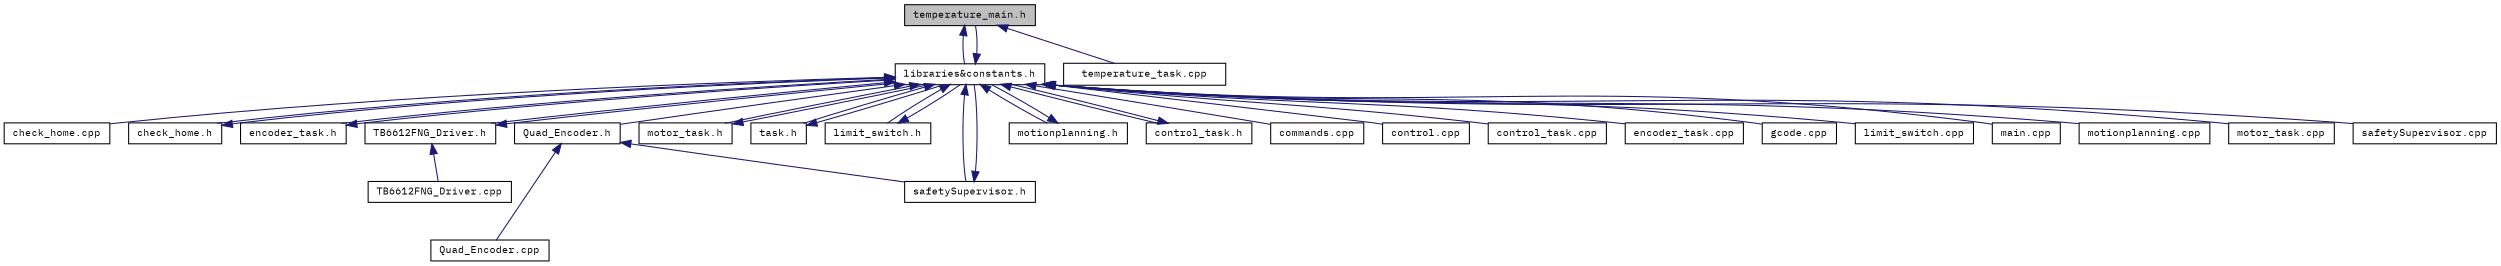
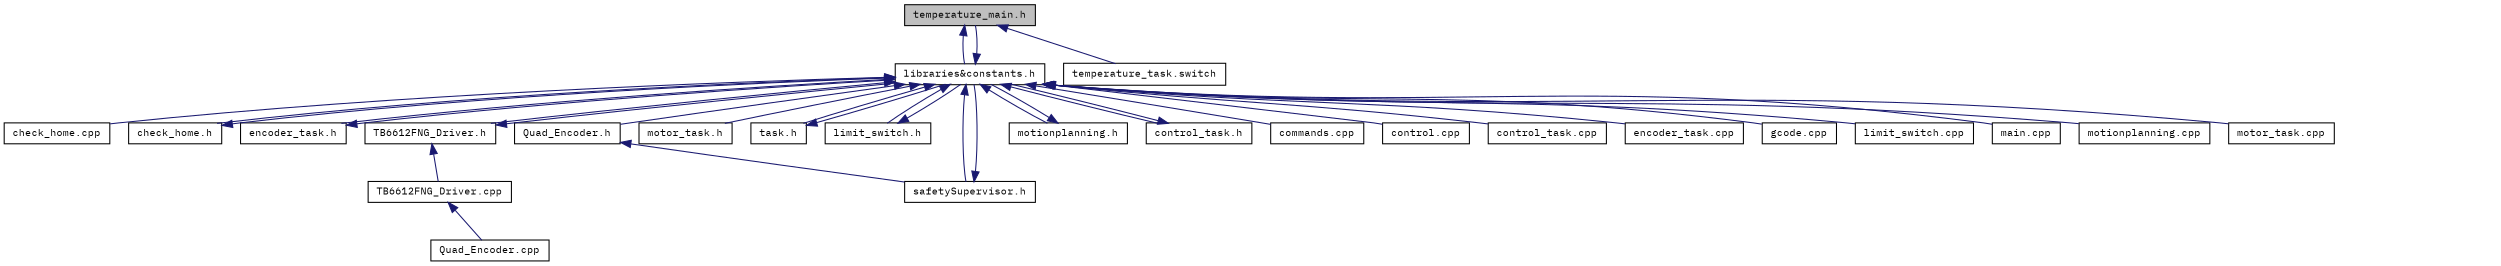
  digraph {
    fontname="IBM Plex Mono"
    node [color=black fillcolor=white fontname="IBM Plex Mono" fontsize=10 shape=record style=filled]
    edge [color=midnightblue dir=back fontname="IBM Plex Mono" fontsize=10 labelfontname=Helvetica labelfontsize=10 style=solid]
    n1 [fillcolor=grey75 fontcolor=black height=0.2 label="temperature_main.h" width=0.4]
    n2 [height=0.2 label="libraries&constants.h" width=0.4]
-   n3 [height=0.2 label="temperature_task.cpp" width=0.4]
+   n3 [height=0.2 label="temperature_task.switch" width=0.4]
    n4 [height=0.2 label="check_home.cpp" width=0.4]
    n5 [height=0.2 label="check_home.h" width=0.4]
    n6 [height=0.2 label="encoder_task.h" width=0.4]
    n7 [height=0.2 label="Quad_Encoder.h" width=0.4]
    n8 [height=0.2 label="TB6612FNG_Driver.h" width=0.4]
    n9 [height=0.2 label="motor_task.h" width=0.4]
    n10 [height=0.2 label="task.h" width=0.4]
    n11 [height=0.2 label="limit_switch.h" width=0.4]
    n12 [height=0.2 label="safetySupervisor.h" width=0.4]
    n13 [height=0.2 label="motionplanning.h" width=0.4]
    n14 [height=0.2 label="control_task.h" width=0.4]
    n15 [height=0.2 label="commands.cpp" width=0.4]
    n16 [height=0.2 label="control.cpp" width=0.4]
    n17 [height=0.2 label="control_task.cpp" width=0.4]
    n18 [height=0.2 label="encoder_task.cpp" width=0.4]
    n19 [height=0.2 label="gcode.cpp" width=0.4]
    n20 [height=0.2 label="limit_switch.cpp" width=0.4]
    n21 [height=0.2 label="main.cpp" width=0.4]
    n22 [height=0.2 label="motionplanning.cpp" width=0.4]
    n23 [height=0.2 label="motor_task.cpp" width=0.4]
-   n24 [height=0.2 label="safetySupervisor.cpp" width=0.4]
    n25 [height=0.2 label="Quad_Encoder.cpp" width=0.4]
    n26 [height=0.2 label="TB6612FNG_Driver.cpp" width=0.4]
    n1 -> n2
    n1 -> n3
    n2 -> n1
    n2 -> n4
    n2 -> n5
    n2 -> n6
    n2 -> n7
    n2 -> n8
    n2 -> n9
    n2 -> n10
    n2 -> n11
    n2 -> n12
    n2 -> n13
    n2 -> n14
    n2 -> n15
    n2 -> n16
    n2 -> n17
    n2 -> n18
    n2 -> n19
    n2 -> n20
    n2 -> n21
    n2 -> n22
    n2 -> n23
-   n2 -> n24
    n5 -> n2
    n6 -> n2
    n7 -> n12
-   n7 -> n25
+   n26 -> n25
    n8 -> n2
    n8 -> n26
-   n9 -> n2
    n10 -> n2
    n11 -> n2
    n12 -> n2
    n13 -> n2
    n14 -> n2
  }
